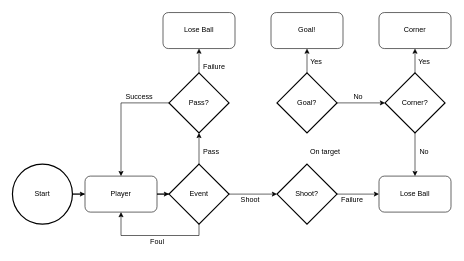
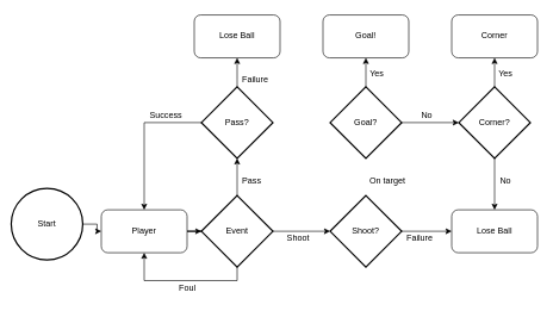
  <mxCell id="0" />
  <mxCell id="1" parent="0" />
  <mxCell id="2" value="" style="edgeStyle=orthogonalEdgeStyle;rounded=0;orthogonalLoop=1;jettySize=auto;html=1;" parent="1" source="3" target="5" edge="1"><mxGeometry relative="1" as="geometry"><mxPoint x="200.06" y="323" as="targetPoint" /></mxGeometry></mxCell>
- <mxCell id="3" value="Start" style="strokeWidth=2;html=1;shape=mxgraph.flowchart.start_2;whiteSpace=wrap;" parent="1" vertex="1"><mxGeometry x="20.06" y="273" width="100" height="100" as="geometry" /></mxCell>
+ <mxCell id="3" value="Start" style="strokeWidth=2;html=1;shape=mxgraph.flowchart.start_2;whiteSpace=wrap;" parent="1" vertex="1"><mxGeometry x="15.06" y="263" width="100" height="100" as="geometry" /></mxCell>
  <mxCell id="4" value="" style="edgeStyle=orthogonalEdgeStyle;rounded=0;orthogonalLoop=1;jettySize=auto;html=1;" parent="1" source="5" target="9" edge="1"><mxGeometry relative="1" as="geometry"><mxPoint x="401.06" y="323" as="targetPoint" /></mxGeometry></mxCell>
  <mxCell id="5" value="&lt;div&gt;Player&lt;/div&gt;" style="rounded=1;whiteSpace=wrap;html=1;" parent="1" vertex="1"><mxGeometry x="141" y="293" width="120" height="60" as="geometry" /></mxCell>
  <mxCell id="6" value="" style="edgeStyle=orthogonalEdgeStyle;rounded=0;orthogonalLoop=1;jettySize=auto;html=1;entryX=0.5;entryY=1;entryDx=0;entryDy=0;" parent="1" source="9" target="5" edge="1"><mxGeometry relative="1" as="geometry"><mxPoint x="331" y="423" as="targetPoint" /><Array as="points"><mxPoint x="331" y="392" /><mxPoint x="201" y="392" /></Array></mxGeometry></mxCell>
  <mxCell id="7" value="" style="edgeStyle=orthogonalEdgeStyle;rounded=0;orthogonalLoop=1;jettySize=auto;html=1;" parent="1" source="9" target="14" edge="1"><mxGeometry relative="1" as="geometry" /></mxCell>
  <mxCell id="8" value="" style="edgeStyle=orthogonalEdgeStyle;rounded=0;orthogonalLoop=1;jettySize=auto;html=1;" parent="1" source="9" target="12" edge="1"><mxGeometry relative="1" as="geometry" /></mxCell>
  <mxCell id="9" value="Event" style="strokeWidth=2;html=1;shape=mxgraph.flowchart.decision;whiteSpace=wrap;" parent="1" vertex="1"><mxGeometry x="281" y="273" width="100" height="100" as="geometry" /></mxCell>
  <mxCell id="10" value="" style="edgeStyle=orthogonalEdgeStyle;rounded=0;orthogonalLoop=1;jettySize=auto;html=1;entryX=0.5;entryY=0;entryDx=0;entryDy=0;" parent="1" source="12" target="5" edge="1"><mxGeometry relative="1" as="geometry"><mxPoint x="261.143" y="23" as="targetPoint" /></mxGeometry></mxCell>
  <mxCell id="11" value="" style="edgeStyle=orthogonalEdgeStyle;rounded=0;orthogonalLoop=1;jettySize=auto;html=1;" parent="1" source="12" target="20" edge="1"><mxGeometry relative="1" as="geometry"><mxPoint x="401.143" y="51" as="targetPoint" /><Array as="points"><mxPoint x="331" y="111" /><mxPoint x="331" y="111" /></Array></mxGeometry></mxCell>
  <mxCell id="12" value="Pass?" style="strokeWidth=2;html=1;shape=mxgraph.flowchart.decision;whiteSpace=wrap;" parent="1" vertex="1"><mxGeometry x="281" y="121" width="100" height="100" as="geometry" /></mxCell>
  <mxCell id="13" value="" style="edgeStyle=orthogonalEdgeStyle;rounded=0;orthogonalLoop=1;jettySize=auto;html=1;" parent="1" source="14" target="21" edge="1"><mxGeometry relative="1" as="geometry" /></mxCell>
  <mxCell id="14" value="&lt;div&gt;Shoot?&lt;/div&gt;" style="strokeWidth=2;html=1;shape=mxgraph.flowchart.decision;whiteSpace=wrap;" parent="1" vertex="1"><mxGeometry x="461" y="273" width="100" height="100" as="geometry" /></mxCell>
  <mxCell id="15" value="Pass" style="text;html=1;align=center;verticalAlign=middle;resizable=0;points=[];autosize=1;" parent="1" vertex="1"><mxGeometry x="331" y="243" width="40" height="20" as="geometry" /></mxCell>
  <mxCell id="16" value="Shoot" style="text;html=1;align=center;verticalAlign=middle;resizable=0;points=[];autosize=1;" parent="1" vertex="1"><mxGeometry x="391" y="323" width="50" height="20" as="geometry" /></mxCell>
  <mxCell id="17" value="Foul" style="text;html=1;align=center;verticalAlign=middle;resizable=0;points=[];autosize=1;" parent="1" vertex="1"><mxGeometry x="241" y="393" width="40" height="20" as="geometry" /></mxCell>
  <mxCell id="18" value="Success" style="text;html=1;align=center;verticalAlign=middle;resizable=0;points=[];autosize=1;" parent="1" vertex="1"><mxGeometry x="201" y="151" width="60" height="20" as="geometry" /></mxCell>
  <mxCell id="19" value="Failure" style="text;html=1;align=center;verticalAlign=middle;resizable=0;points=[];autosize=1;" parent="1" vertex="1"><mxGeometry x="331" y="101" width="50" height="20" as="geometry" /></mxCell>
  <mxCell id="20" value="Lose Ball" style="rounded=1;whiteSpace=wrap;html=1;" parent="1" vertex="1"><mxGeometry x="271" y="20.43" width="120" height="60" as="geometry" /></mxCell>
  <mxCell id="21" value="Lose Ball" style="rounded=1;whiteSpace=wrap;html=1;" parent="1" vertex="1"><mxGeometry x="631" y="293" width="120" height="60" as="geometry" /></mxCell>
  <mxCell id="22" value="&lt;div&gt;On target&lt;/div&gt;" style="text;html=1;align=center;verticalAlign=middle;resizable=0;points=[];autosize=1;" parent="1" vertex="1"><mxGeometry x="506" y="243" width="70" height="20" as="geometry" /></mxCell>
  <mxCell id="23" value="Failure" style="text;html=1;align=center;verticalAlign=middle;resizable=0;points=[];autosize=1;" parent="1" vertex="1"><mxGeometry x="561" y="323" width="50" height="20" as="geometry" /></mxCell>
  <mxCell id="24" style="edgeStyle=orthogonalEdgeStyle;rounded=0;orthogonalLoop=1;jettySize=auto;html=1;" edge="1" parent="1" source="26" target="27"><mxGeometry relative="1" as="geometry" /></mxCell>
  <mxCell id="25" style="edgeStyle=orthogonalEdgeStyle;rounded=0;orthogonalLoop=1;jettySize=auto;html=1;" edge="1" parent="1" source="26" target="31"><mxGeometry relative="1" as="geometry" /></mxCell>
  <mxCell id="26" value="Goal?" style="strokeWidth=2;html=1;shape=mxgraph.flowchart.decision;whiteSpace=wrap;" vertex="1" parent="1"><mxGeometry x="461" y="121" width="100" height="100" as="geometry" /></mxCell>
  <mxCell id="27" value="Goal!" style="rounded=1;whiteSpace=wrap;html=1;" vertex="1" parent="1"><mxGeometry x="451" y="20.43" width="120" height="60" as="geometry" /></mxCell>
  <mxCell id="28" value="Yes" style="text;html=1;align=center;verticalAlign=middle;resizable=0;points=[];autosize=1;" vertex="1" parent="1"><mxGeometry x="506" y="93" width="40" height="20" as="geometry" /></mxCell>
  <mxCell id="29" style="edgeStyle=orthogonalEdgeStyle;rounded=0;orthogonalLoop=1;jettySize=auto;html=1;" edge="1" parent="1" source="31" target="33"><mxGeometry relative="1" as="geometry" /></mxCell>
  <mxCell id="30" style="edgeStyle=orthogonalEdgeStyle;rounded=0;orthogonalLoop=1;jettySize=auto;html=1;" edge="1" parent="1" source="31" target="21"><mxGeometry relative="1" as="geometry" /></mxCell>
  <mxCell id="31" value="Corner?" style="strokeWidth=2;html=1;shape=mxgraph.flowchart.decision;whiteSpace=wrap;" vertex="1" parent="1"><mxGeometry x="641" y="121" width="100" height="100" as="geometry" /></mxCell>
  <mxCell id="32" value="No" style="text;html=1;align=center;verticalAlign=middle;resizable=0;points=[];autosize=1;" vertex="1" parent="1"><mxGeometry x="581" y="151" width="30" height="20" as="geometry" /></mxCell>
  <mxCell id="33" value="Corner" style="rounded=1;whiteSpace=wrap;html=1;" vertex="1" parent="1"><mxGeometry x="631" y="20.43" width="120" height="60" as="geometry" /></mxCell>
  <mxCell id="34" value="No" style="text;html=1;align=center;verticalAlign=middle;resizable=0;points=[];autosize=1;" vertex="1" parent="1"><mxGeometry x="691" y="243" width="30" height="20" as="geometry" /></mxCell>
  <mxCell id="35" value="Yes" style="text;html=1;align=center;verticalAlign=middle;resizable=0;points=[];autosize=1;" vertex="1" parent="1"><mxGeometry x="686" y="93" width="40" height="20" as="geometry" /></mxCell>
